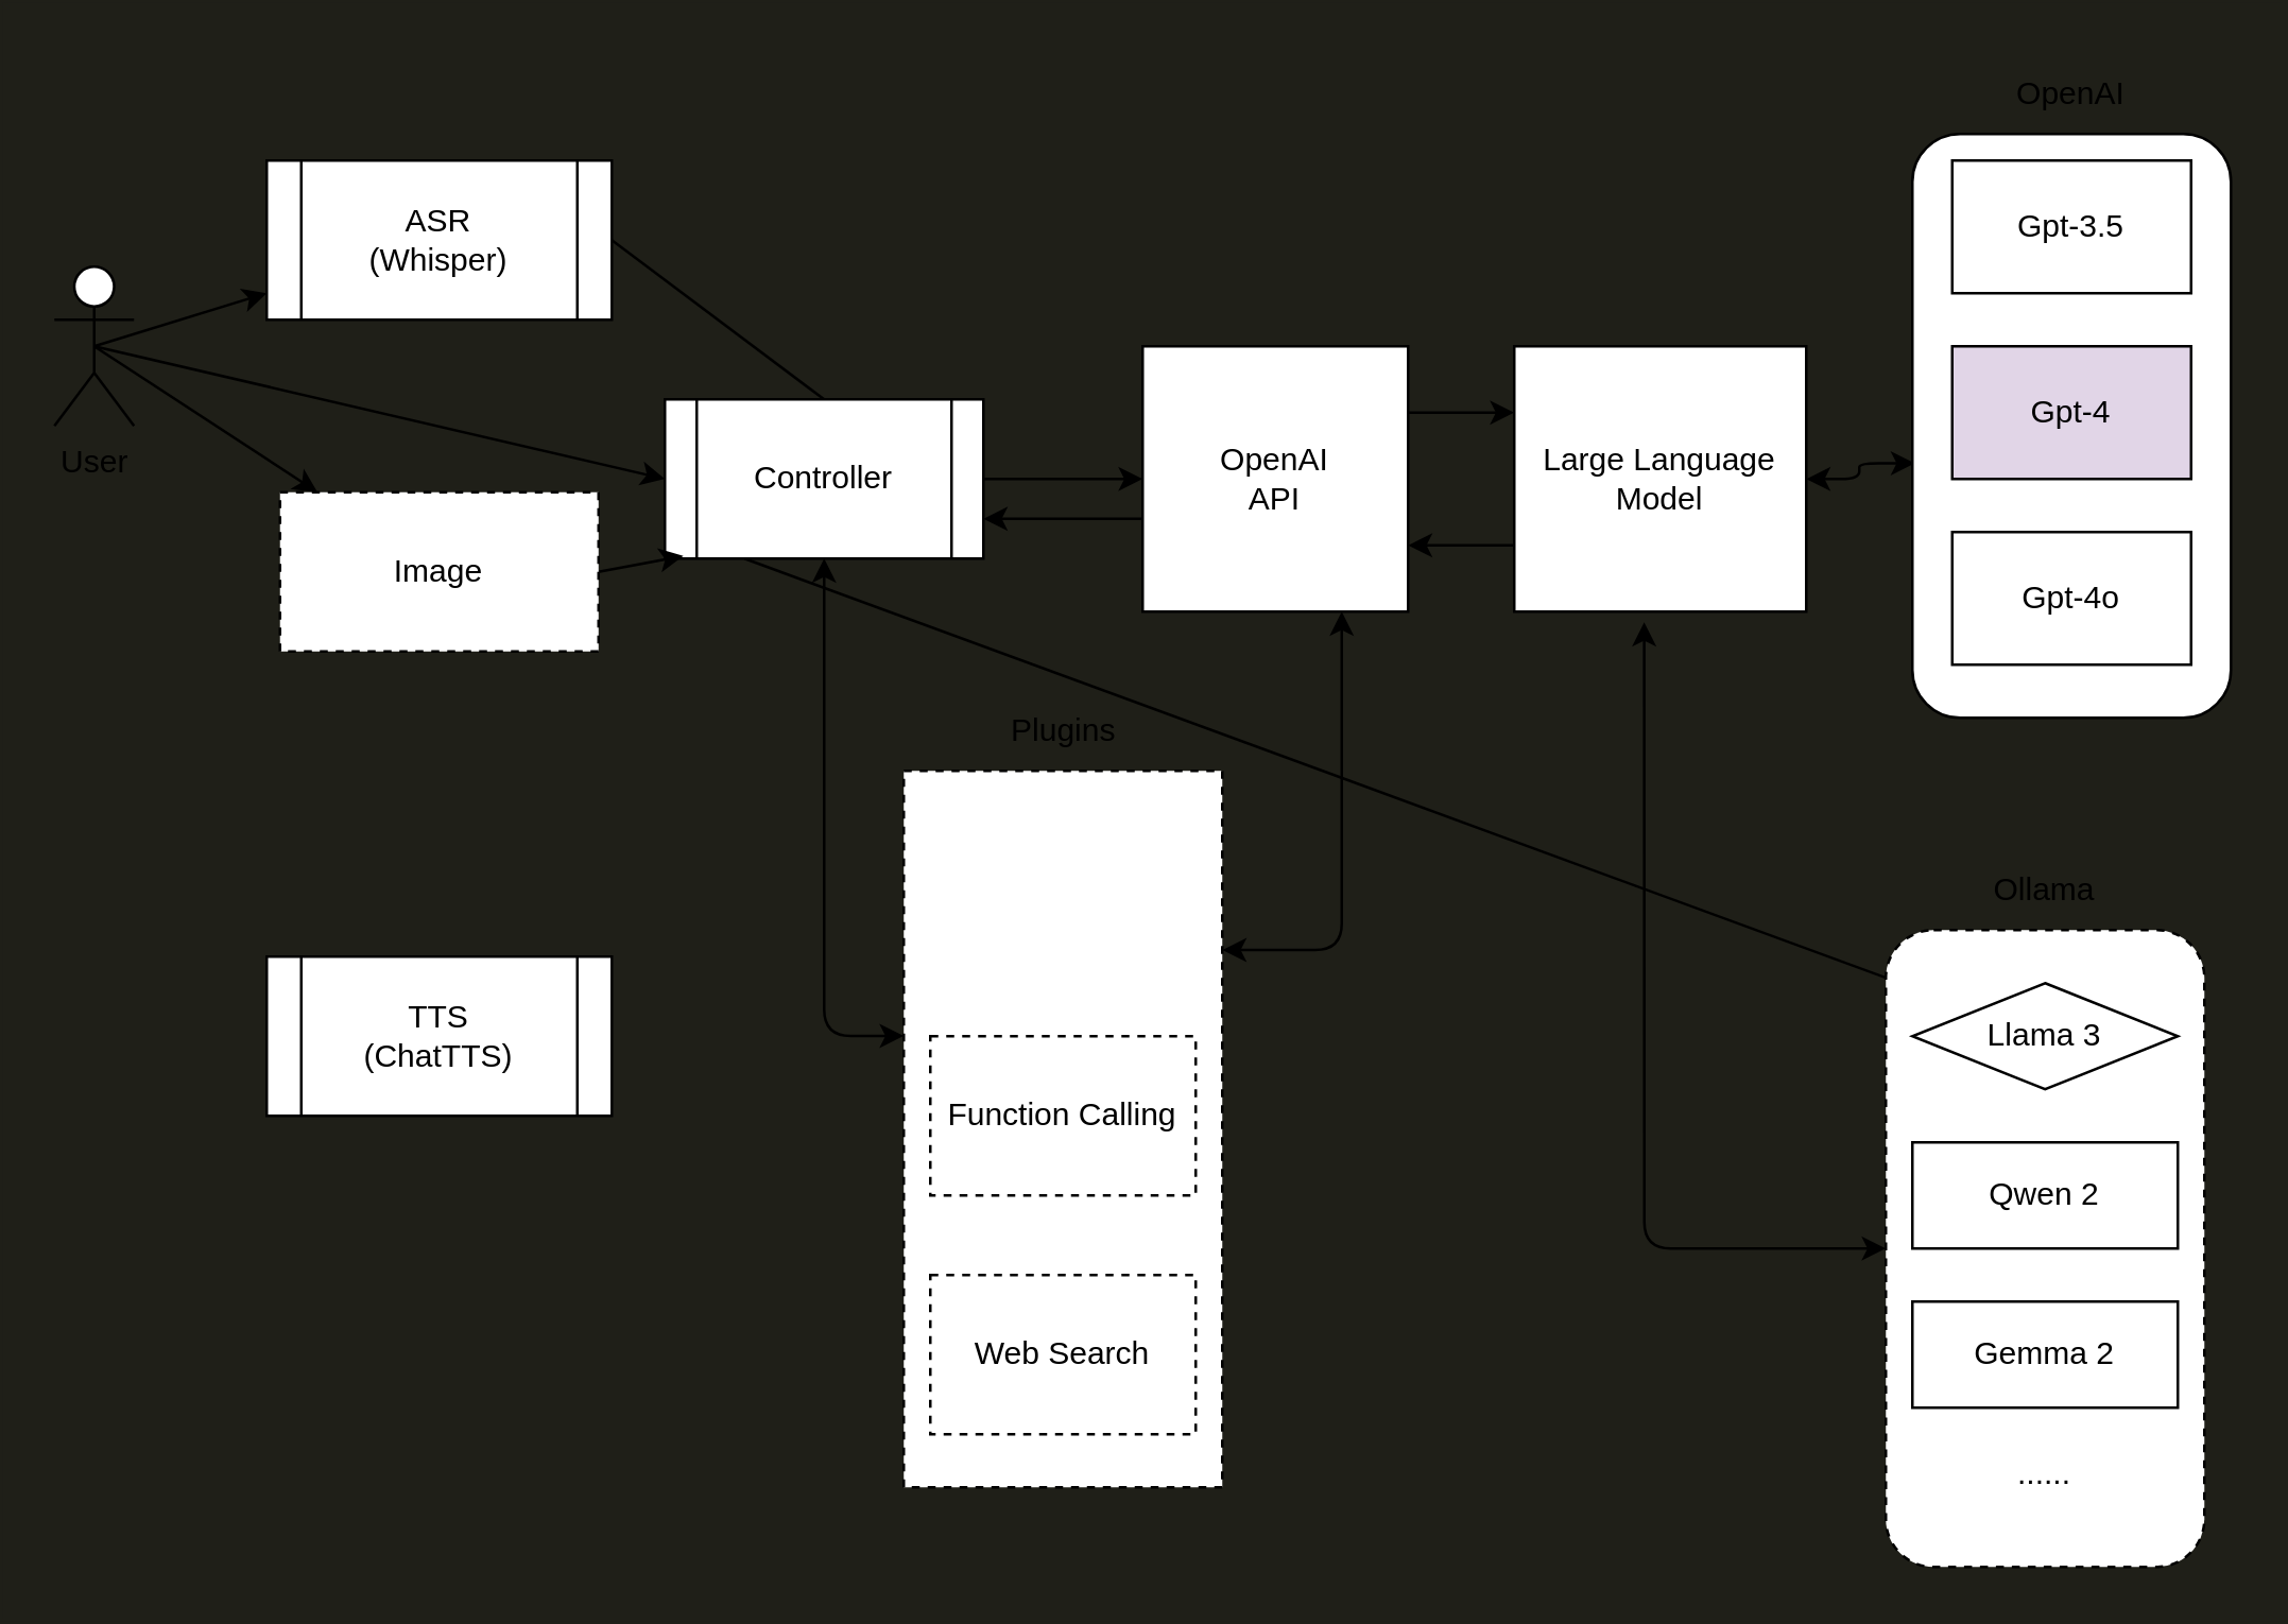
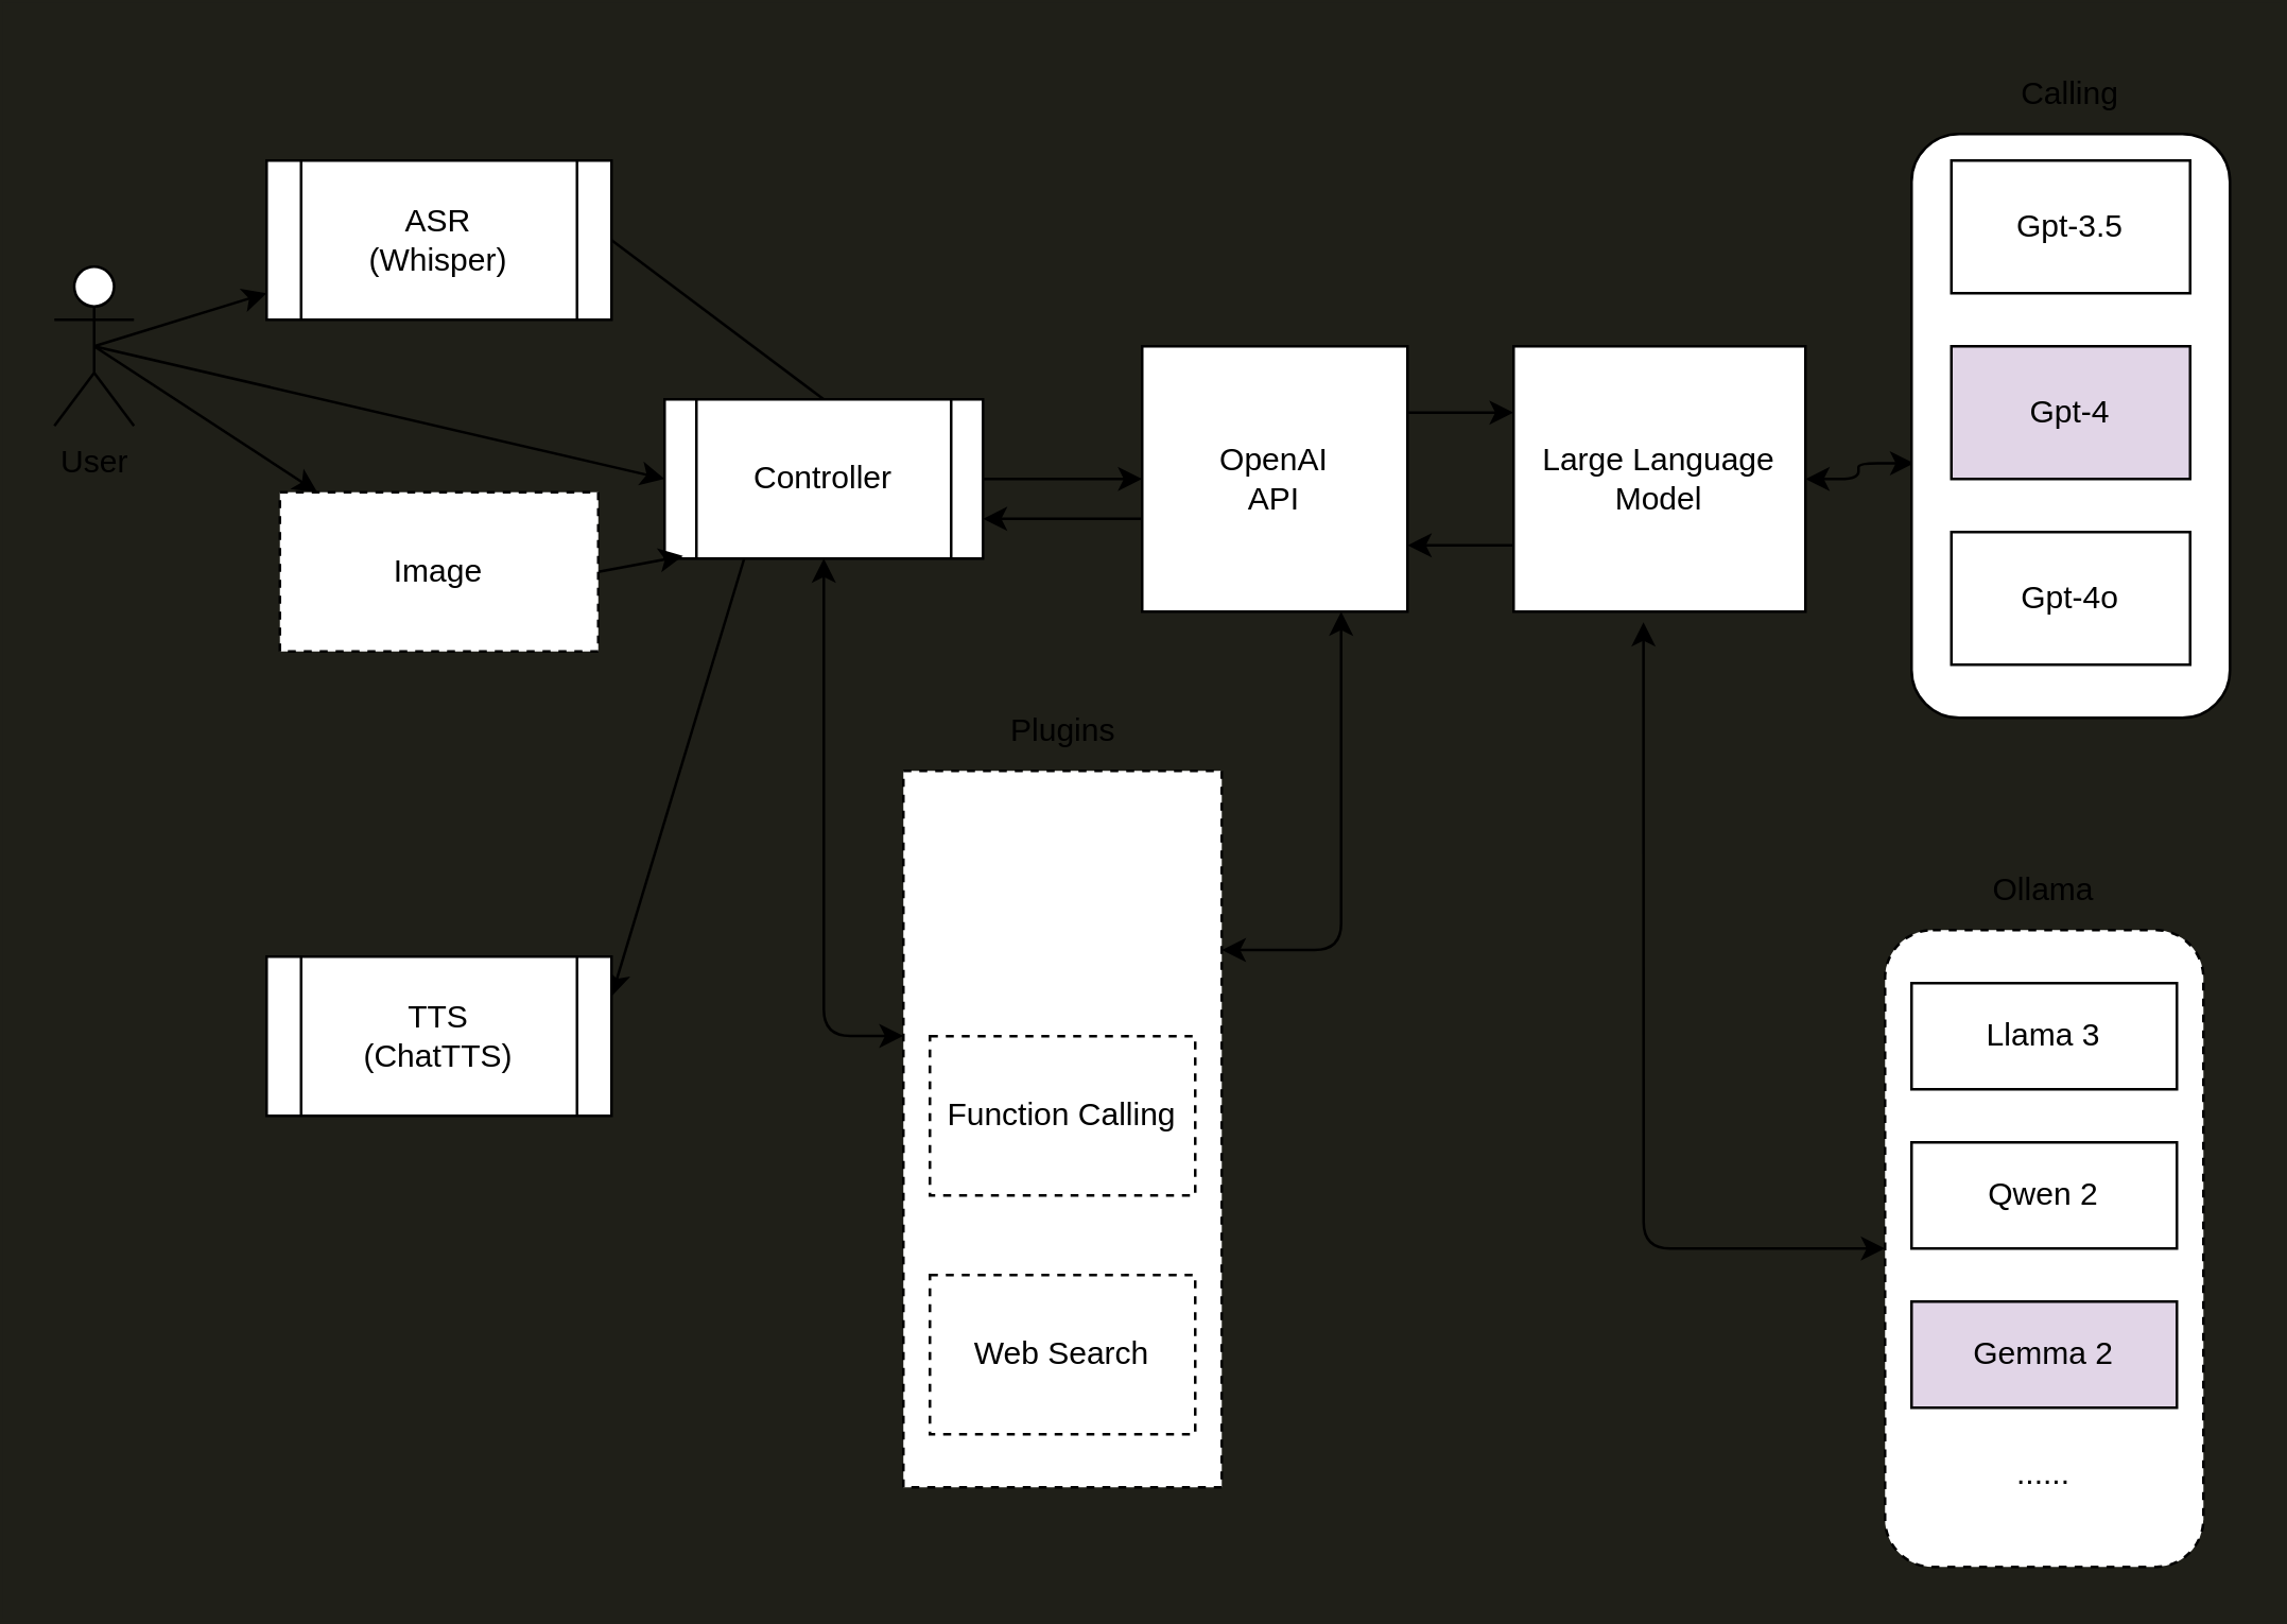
  <mxCell id="0" />
  <mxCell id="1" parent="0" />
  <mxCell id="2" style="edgeStyle=none;html=1;exitX=0.5;exitY=0.5;exitDx=0;exitDy=0;exitPerimeter=0;" parent="1" source="5" target="7" edge="1"><mxGeometry relative="1" as="geometry" /></mxCell>
  <mxCell id="3" style="edgeStyle=none;html=1;exitX=0.5;exitY=0.5;exitDx=0;exitDy=0;exitPerimeter=0;entryX=0;entryY=0.5;entryDx=0;entryDy=0;" parent="1" source="5" target="11" edge="1"><mxGeometry relative="1" as="geometry" /></mxCell>
  <mxCell id="4" style="edgeStyle=none;html=1;exitX=0.5;exitY=0.5;exitDx=0;exitDy=0;exitPerimeter=0;" parent="1" source="5" target="13" edge="1"><mxGeometry relative="1" as="geometry" /></mxCell>
  <mxCell id="5" value="User" style="shape=umlActor;verticalLabelPosition=bottom;verticalAlign=top;html=1;outlineConnect=0;" parent="1" vertex="1"><mxGeometry x="20" y="100" width="30" height="60" as="geometry" /></mxCell>
  <mxCell id="6" style="edgeStyle=none;html=1;exitX=1;exitY=0.5;exitDx=0;exitDy=0;entryX=0.5;entryY=0;entryDx=0;entryDy=0;endArrow=none;" parent="1" source="7" target="11" edge="1"><mxGeometry relative="1" as="geometry" /></mxCell>
  <mxCell id="7" value="ASR&lt;br&gt;(Whisper)&lt;br&gt;" style="shape=process;whiteSpace=wrap;html=1;backgroundOutline=1;" parent="1" vertex="1"><mxGeometry x="100" y="60" width="130" height="60" as="geometry" /></mxCell>
  <mxCell id="8" style="edgeStyle=none;html=1;exitX=1;exitY=0.5;exitDx=0;exitDy=0;entryX=0;entryY=0.5;entryDx=0;entryDy=0;" parent="1" source="11" target="16" edge="1"><mxGeometry relative="1" as="geometry" /></mxCell>
  <mxCell id="9" style="edgeStyle=orthogonalEdgeStyle;html=1;exitX=0.5;exitY=1;exitDx=0;exitDy=0;entryX=0;entryY=0.37;entryDx=0;entryDy=0;entryPerimeter=0;startArrow=classic;startFill=1;" parent="1" source="11" target="22" edge="1"><mxGeometry relative="1" as="geometry" /></mxCell>
- <mxCell id="10" style="edgeStyle=none;html=1;exitX=0.25;exitY=1;exitDx=0;exitDy=0;" edge="1" parent="1" source="11" target="30"><mxGeometry relative="1" as="geometry" /></mxCell>
+ <mxCell id="10" style="edgeStyle=none;html=1;exitX=0.25;exitY=1;exitDx=0;exitDy=0;entryX=1;entryY=0.25;entryDx=0;entryDy=0;" edge="1" parent="1" source="11" target="42"><mxGeometry relative="1" as="geometry" /></mxCell>
  <mxCell id="11" value="Controller" style="shape=process;whiteSpace=wrap;html=1;backgroundOutline=1;" parent="1" vertex="1"><mxGeometry x="250" y="150" width="120" height="60" as="geometry" /></mxCell>
  <mxCell id="12" style="edgeStyle=none;html=1;exitX=1;exitY=0.5;exitDx=0;exitDy=0;entryX=0.058;entryY=0.983;entryDx=0;entryDy=0;entryPerimeter=0;" parent="1" source="13" target="11" edge="1"><mxGeometry relative="1" as="geometry" /></mxCell>
  <mxCell id="13" value="Image" style="rounded=0;whiteSpace=wrap;html=1;dashed=1;" parent="1" vertex="1"><mxGeometry x="105" y="185" width="120" height="60" as="geometry" /></mxCell>
  <mxCell id="14" style="edgeStyle=none;html=1;exitX=0;exitY=0.65;exitDx=0;exitDy=0;entryX=1;entryY=0.75;entryDx=0;entryDy=0;exitPerimeter=0;" parent="1" source="16" target="11" edge="1"><mxGeometry relative="1" as="geometry" /></mxCell>
  <mxCell id="15" style="edgeStyle=none;html=1;exitX=1;exitY=0.25;exitDx=0;exitDy=0;entryX=0;entryY=0.25;entryDx=0;entryDy=0;" parent="1" source="16" target="19" edge="1"><mxGeometry relative="1" as="geometry" /></mxCell>
  <mxCell id="16" value="OpenAI&lt;br&gt;API" style="whiteSpace=wrap;html=1;aspect=fixed;" parent="1" vertex="1"><mxGeometry x="430" y="130" width="100" height="100" as="geometry" /></mxCell>
  <mxCell id="17" style="edgeStyle=none;html=1;exitX=0;exitY=0.75;exitDx=0;exitDy=0;entryX=1;entryY=0.75;entryDx=0;entryDy=0;" parent="1" source="19" target="16" edge="1"><mxGeometry relative="1" as="geometry" /></mxCell>
  <mxCell id="18" style="edgeStyle=orthogonalEdgeStyle;html=1;exitX=1;exitY=0.5;exitDx=0;exitDy=0;entryX=0.008;entryY=0.564;entryDx=0;entryDy=0;entryPerimeter=0;startArrow=classic;startFill=1;" parent="1" source="19" target="37" edge="1"><mxGeometry relative="1" as="geometry" /></mxCell>
  <mxCell id="19" value="Large Language Model" style="rounded=0;whiteSpace=wrap;html=1;" parent="1" vertex="1"><mxGeometry x="570" y="130" width="110" height="100" as="geometry" /></mxCell>
  <mxCell id="20" value="" style="group;" parent="1" vertex="1" connectable="0"><mxGeometry x="340" y="260" width="120" height="300" as="geometry" /></mxCell>
  <mxCell id="21" value="" style="group;" parent="20" vertex="1" connectable="0"><mxGeometry y="30" width="120" height="270" as="geometry" /></mxCell>
  <mxCell id="22" value="" style="rounded=0;whiteSpace=wrap;html=1;dashed=1;" parent="21" vertex="1"><mxGeometry width="120" height="270" as="geometry" /></mxCell>
  <mxCell id="23" value="Function Calling" style="rounded=0;whiteSpace=wrap;html=1;dashed=1;" parent="21" vertex="1"><mxGeometry x="10" y="100" width="100" height="60" as="geometry" /></mxCell>
  <mxCell id="24" value="Web Search" style="rounded=0;whiteSpace=wrap;html=1;dashed=1;" parent="21" vertex="1"><mxGeometry x="10" y="190" width="100" height="60" as="geometry" /></mxCell>
  <mxCell id="25" value="Plugins" style="text;html=1;align=center;verticalAlign=middle;resizable=0;points=[];autosize=1;strokeColor=none;fillColor=none;" parent="20" vertex="1"><mxGeometry x="30" width="60" height="30" as="geometry" /></mxCell>
  <mxCell id="26" style="edgeStyle=orthogonalEdgeStyle;html=1;exitX=1;exitY=0.25;exitDx=0;exitDy=0;entryX=0.75;entryY=1;entryDx=0;entryDy=0;startArrow=classic;startFill=1;" parent="1" source="22" target="16" edge="1"><mxGeometry relative="1" as="geometry"><Array as="points"><mxPoint x="505" y="358" /></Array></mxGeometry></mxCell>
  <mxCell id="27" style="edgeStyle=orthogonalEdgeStyle;html=1;exitX=0;exitY=0.5;exitDx=0;exitDy=0;entryX=0.445;entryY=1.04;entryDx=0;entryDy=0;entryPerimeter=0;startArrow=classic;startFill=1;" parent="1" source="29" target="19" edge="1"><mxGeometry relative="1" as="geometry" /></mxCell>
  <mxCell id="28" value="" style="group;" parent="1" vertex="1" connectable="0"><mxGeometry x="710" y="320" width="120" height="270" as="geometry" /></mxCell>
  <mxCell id="29" value="" style="rounded=1;whiteSpace=wrap;html=1;dashed=1;" parent="28" vertex="1"><mxGeometry y="30" width="120" height="240" as="geometry" /></mxCell>
- <mxCell id="30" value="Llama 3" style="rhombus;whiteSpace=wrap;html=1;" parent="28" vertex="1"><mxGeometry x="10" y="50" width="100" height="40" as="geometry" /></mxCell>
+ <mxCell id="30" value="Llama 3" style="rounded=0;whiteSpace=wrap;html=1;" parent="28" vertex="1"><mxGeometry x="10" y="50" width="100" height="40" as="geometry" /></mxCell>
  <mxCell id="31" value="Qwen 2" style="rounded=0;whiteSpace=wrap;html=1;" parent="28" vertex="1"><mxGeometry x="10" y="110" width="100" height="40" as="geometry" /></mxCell>
- <mxCell id="32" value="Gemma 2" style="rounded=0;whiteSpace=wrap;html=1;" parent="28" vertex="1"><mxGeometry x="10" y="170" width="100" height="40" as="geometry" /></mxCell>
+ <mxCell id="32" value="Gemma 2" style="rounded=0;whiteSpace=wrap;html=1;fillColor=#e1d5e7;" parent="28" vertex="1"><mxGeometry x="10" y="170" width="100" height="40" as="geometry" /></mxCell>
  <mxCell id="33" value="......" style="text;strokeColor=none;align=center;fillColor=none;html=1;verticalAlign=middle;whiteSpace=wrap;rounded=0;" parent="28" vertex="1"><mxGeometry x="30" y="220" width="60" height="30" as="geometry" /></mxCell>
  <mxCell id="34" value="Ollama" style="text;strokeColor=none;align=center;fillColor=none;html=1;verticalAlign=middle;whiteSpace=wrap;rounded=0;dashed=1;" parent="28" vertex="1"><mxGeometry x="30" width="60" height="30" as="geometry" /></mxCell>
  <mxCell id="35" value="" style="group" parent="1" vertex="1" connectable="0"><mxGeometry x="720" width="120" height="250" as="geometry" y="20" /></mxCell>
  <mxCell id="36" value="" style="group;" parent="35" vertex="1" connectable="0"><mxGeometry y="30" width="120" height="220" as="geometry" /></mxCell>
  <mxCell id="37" value="" style="rounded=1;whiteSpace=wrap;html=1;" parent="36" vertex="1"><mxGeometry width="120" height="220" as="geometry" /></mxCell>
  <mxCell id="38" value="Gpt-3.5" style="rounded=0;whiteSpace=wrap;html=1;" parent="36" vertex="1"><mxGeometry x="15" y="10" width="90" height="50" as="geometry" /></mxCell>
  <mxCell id="39" value="Gpt-4" style="rounded=0;whiteSpace=wrap;html=1;fillColor=#e1d5e7;" parent="36" vertex="1"><mxGeometry x="15" y="80" width="90" height="50" as="geometry" /></mxCell>
  <mxCell id="40" value="Gpt-4o" style="rounded=0;whiteSpace=wrap;html=1;" parent="36" vertex="1"><mxGeometry x="15" y="150" width="90" height="50" as="geometry" /></mxCell>
- <mxCell id="41" value="OpenAI" style="text;strokeColor=none;align=center;fillColor=none;html=1;verticalAlign=middle;whiteSpace=wrap;rounded=0;" parent="35" vertex="1"><mxGeometry x="30" width="60" height="30" as="geometry" /></mxCell>
+ <mxCell id="41" value="Calling" style="text;strokeColor=none;align=center;fillColor=none;html=1;verticalAlign=middle;whiteSpace=wrap;rounded=0;" parent="35" vertex="1"><mxGeometry x="30" width="60" height="30" as="geometry" /></mxCell>
  <mxCell id="42" value="TTS&lt;br&gt;(ChatTTS)" style="shape=process;whiteSpace=wrap;html=1;backgroundOutline=1;" vertex="1" parent="1"><mxGeometry x="100" y="360" width="130" height="60" as="geometry" /></mxCell>
